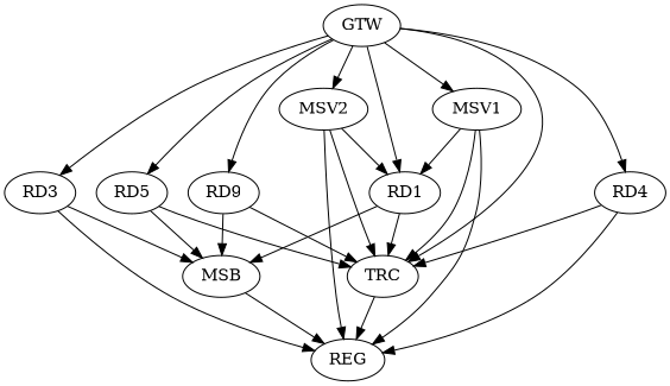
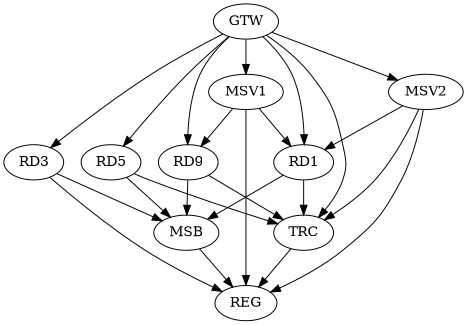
  strict digraph {
    n1 [label=RD1]
    n2 [label=MSB]
    n3 [label=TRC]
    n4 [label=REG]
    n5 [label=RD9]
    n6 [label=RD3]
-   n7 [label=RD4]
    n8 [label=RD5]
    n9 [label=GTW]
    n10 [label=MSV1]
    n11 [label=MSV2]
    n1 -> n2
    n1 -> n3
    n2 -> n4
    n3 -> n4
    n5 -> n2
    n5 -> n3
    n6 -> n2
    n6 -> n4
-   n7 -> n3
-   n7 -> n4
    n8 -> n2
    n8 -> n3
    n9 -> n1
    n9 -> n3
    n9 -> n5
    n9 -> n6
-   n9 -> n7
    n9 -> n8
    n9 -> n10
    n9 -> n11
    n10 -> n1
-   n10 -> n3
+   n10 -> n5
    n10 -> n4
    n11 -> n1
    n11 -> n3
    n11 -> n4
  }
